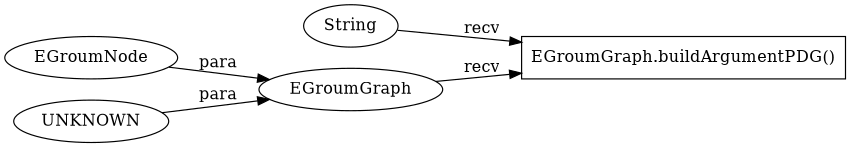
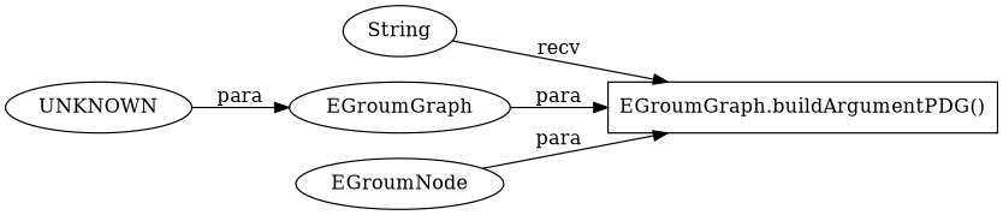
  digraph {
    rankdir=LR
    node [shape=ellipse]
    n1 [label="EGroumGraph.buildArgumentPDG()" shape=box]
    n2 [label=String]
    n3 [label=EGroumGraph]
    n4 [label=EGroumNode]
    n5 [label=UNKNOWN]
    n2 -> n1 [label=recv]
-   n3 -> n1 [label=recv]
-   n4 -> n3 [label=para]
+   n3 -> n1 [label=para]
+   n4 -> n1 [label=para]
    n5 -> n3 [label=para]
  }
